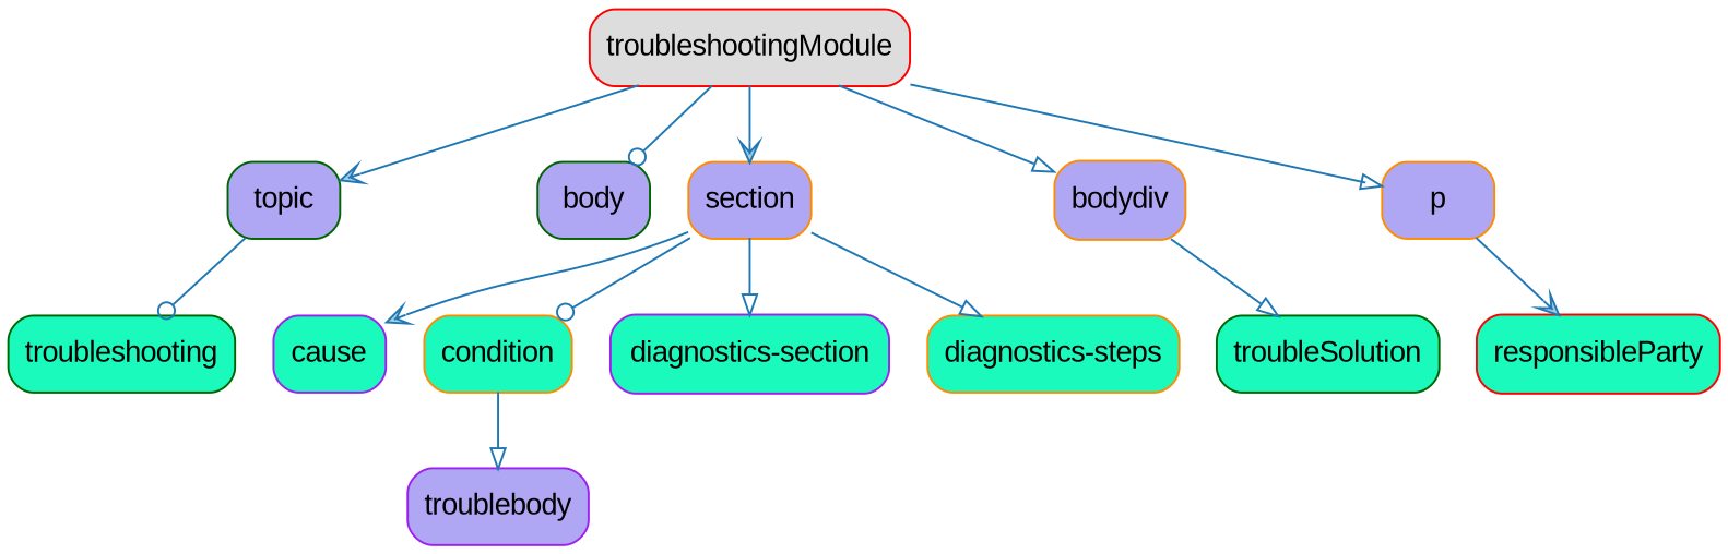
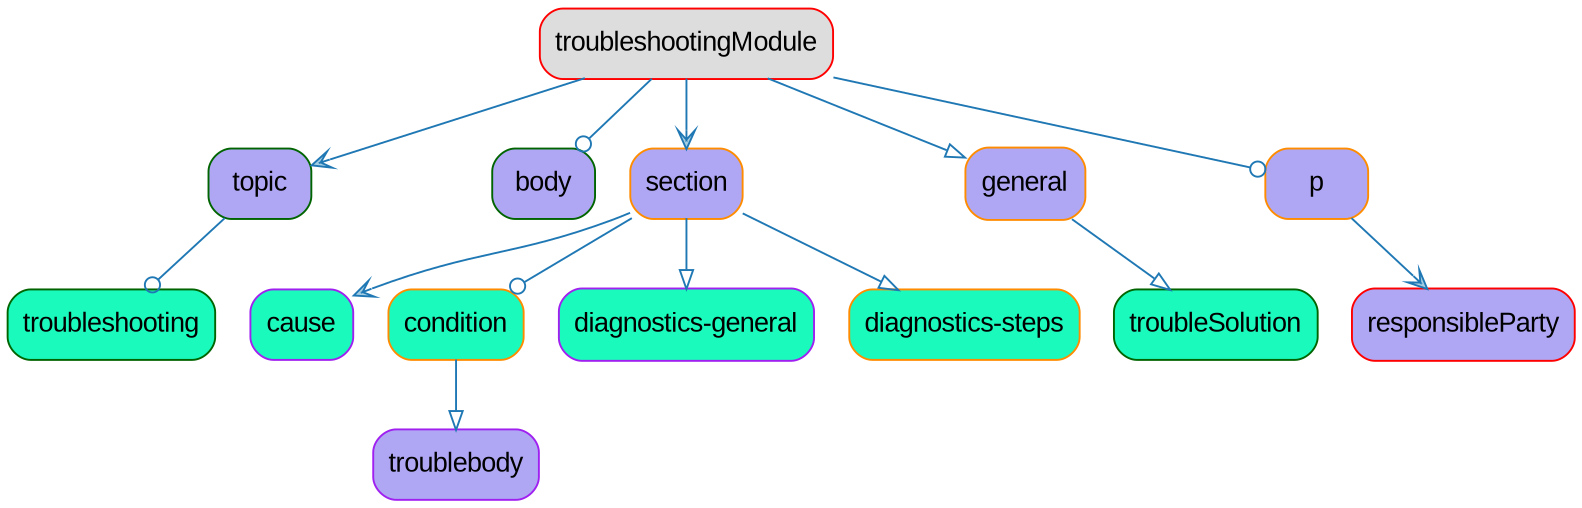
  strict digraph {
    node [color=darkorange fillcolor="#1AFABC" fontname=Arial shape=Mrecord style=filled]
    edge [arrowhead=onormal color="#1f78b4" fillcolor="#a6cee3"]
    n1 [color=red fillcolor="#DDDDDD" label=troubleshootingModule]
    n2 [color=darkgreen fillcolor="#AFA7F4" label=topic]
    n3 [color=darkgreen fillcolor="#AFA7F4" label=body]
    n4 [fillcolor="#AFA7F4" label=section]
-   n5 [fillcolor="#AFA7F4" label=bodydiv]
+   n5 [fillcolor="#AFA7F4" label=general]
    n6 [fillcolor="#AFA7F4" label=p]
    n7 [color=darkgreen label=troubleshooting]
    n8 [color=purple label=cause]
    n9 [label=condition]
-   n10 [color=purple label="diagnostics-section"]
+   n10 [color=purple label="diagnostics-general"]
    n11 [label="diagnostics-steps"]
    n12 [color=darkgreen label=troubleSolution]
-   n13 [color=red label=responsibleParty]
+   n13 [color=red fillcolor="#AFA7F4" label=responsibleParty]
    n14 [color=purple fillcolor="#AFA7F4" label=troublebody]
    n1 -> n2 [arrowhead=vee]
    n1 -> n3 [arrowhead=odot]
    n1 -> n4 [arrowhead=vee]
    n1 -> n5
-   n1 -> n6
+   n1 -> n6 [arrowhead=odot]
    n2 -> n7 [arrowhead=odot]
    n4 -> n8 [arrowhead=vee]
    n4 -> n9 [arrowhead=odot]
    n4 -> n10
    n4 -> n11
    n5 -> n12
    n6 -> n13 [arrowhead=vee]
    n9 -> n14
  }
